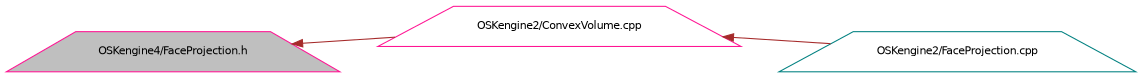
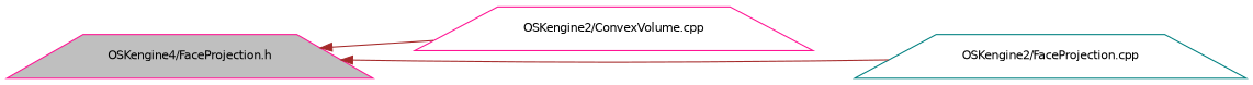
  digraph {
    rankdir=LR
    node [color=deeppink fillcolor=white fontname=Helvetica fontsize=10 shape=trapezium style=filled]
    edge [color=brown dir=back fontname=Helvetica fontsize=10 labelfontname=Helvetica labelfontsize=10 style=solid]
    n1 [fillcolor=grey75 fontcolor=black height=0.2 label="OSKengine4/FaceProjection.h" width=0.4]
    n2 [height=0.2 label="OSKengine2/ConvexVolume.cpp" width=0.4]
    n3 [color=teal height=0.2 label="OSKengine2/FaceProjection.cpp" width=0.4]
    n1 -> n2
-   n2 -> n3
+   n1 -> n3
  }
